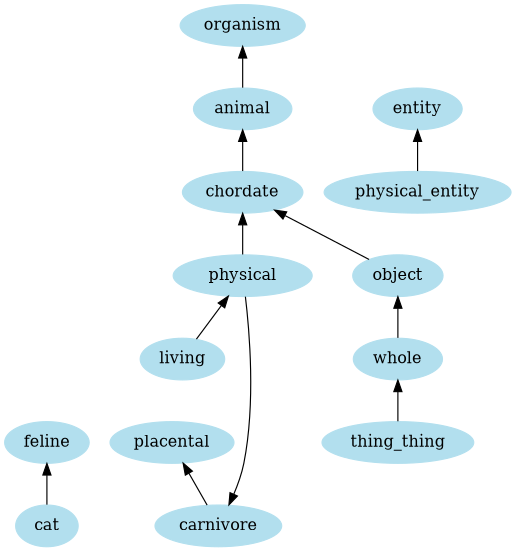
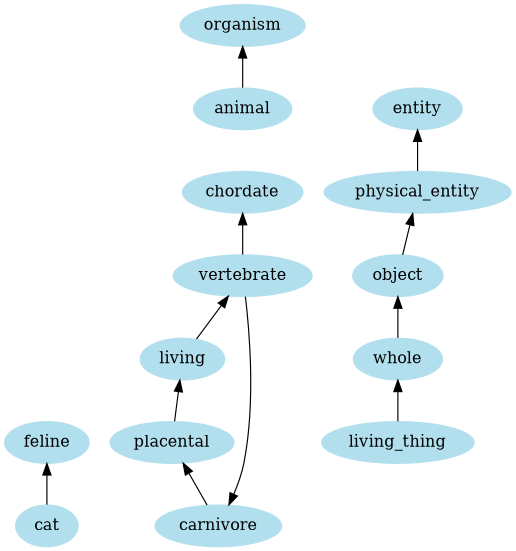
  digraph {
    rankdir=BT
    node [color=lightblue2 style=filled]
    cat
    feline
    carnivore
    placental
    n5 [label=living]
-   vertebrate [label=physical]
+   vertebrate
    chordate
    animal
    organism
-   living_thing [label=thing_thing]
+   living_thing
    whole
    object
    physical_entity
    entity
    cat -> feline
    carnivore -> placental
+   placental -> n5
    n5 -> vertebrate
    vertebrate -> carnivore
    vertebrate -> chordate
-   chordate -> animal
    animal -> organism
    living_thing -> whole
    whole -> object
-   object -> chordate
+   object -> physical_entity
    physical_entity -> entity
  }
